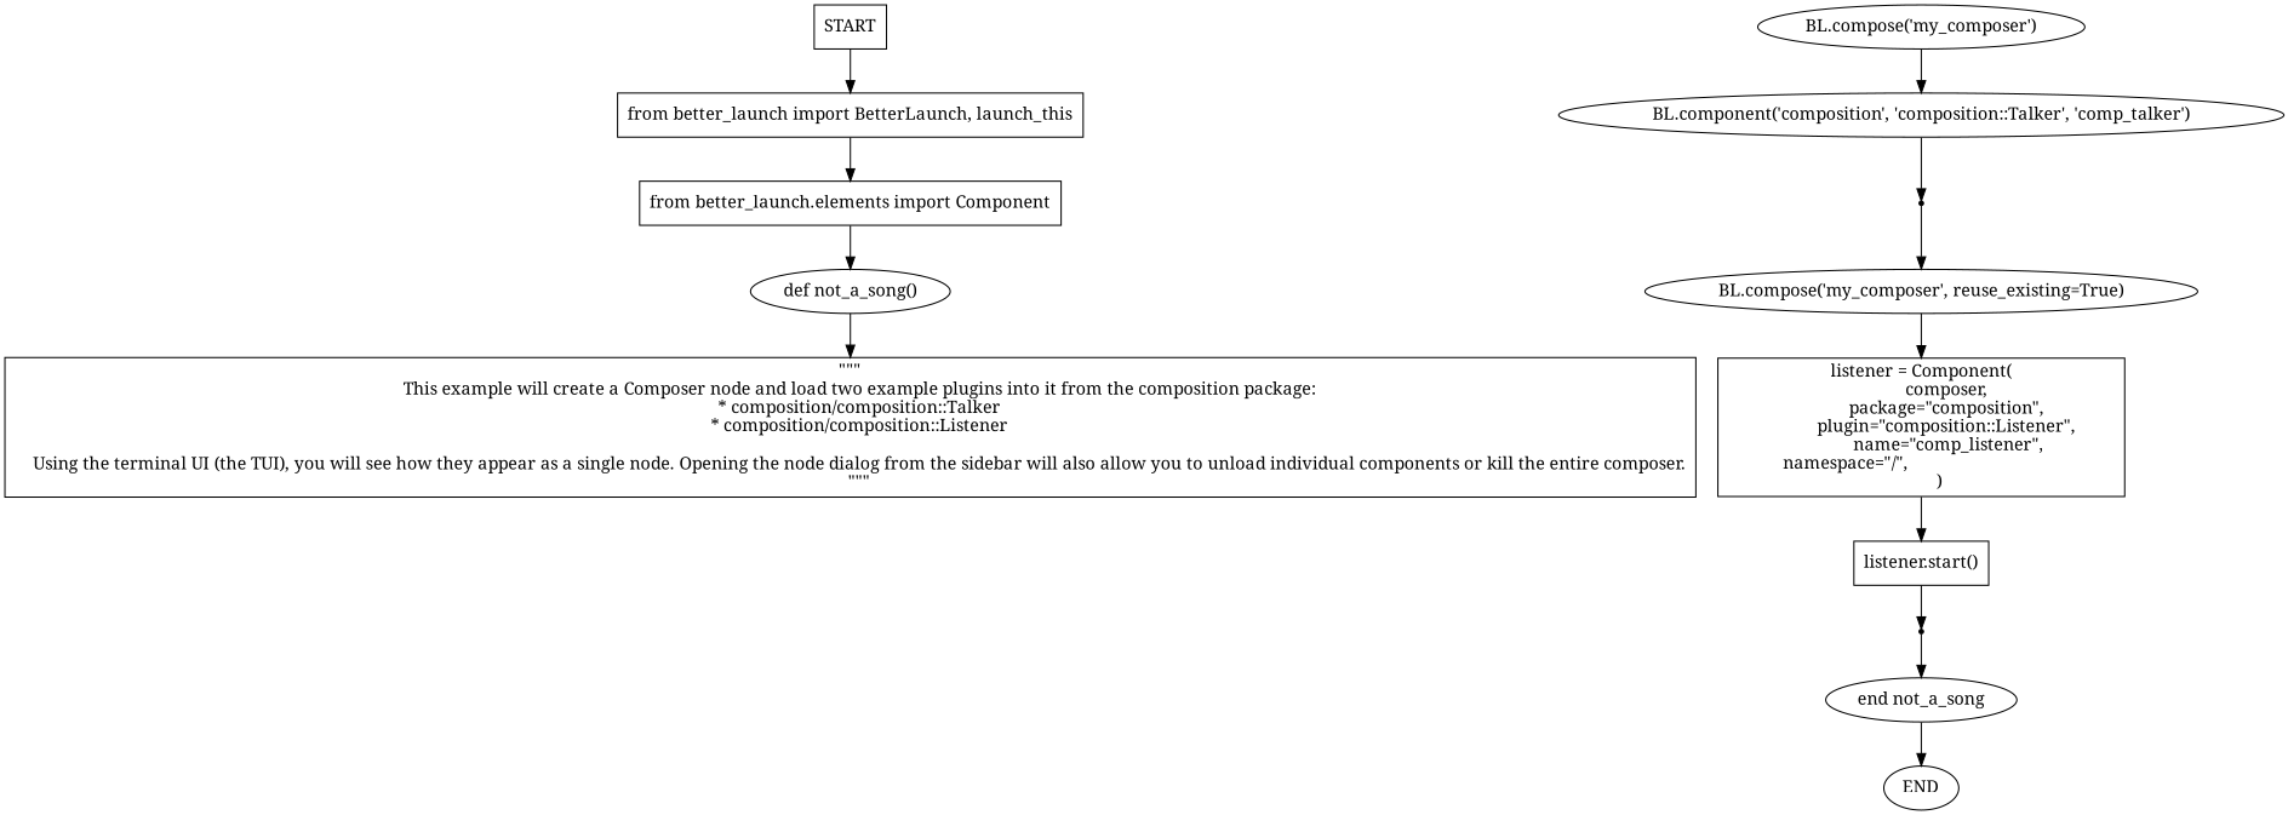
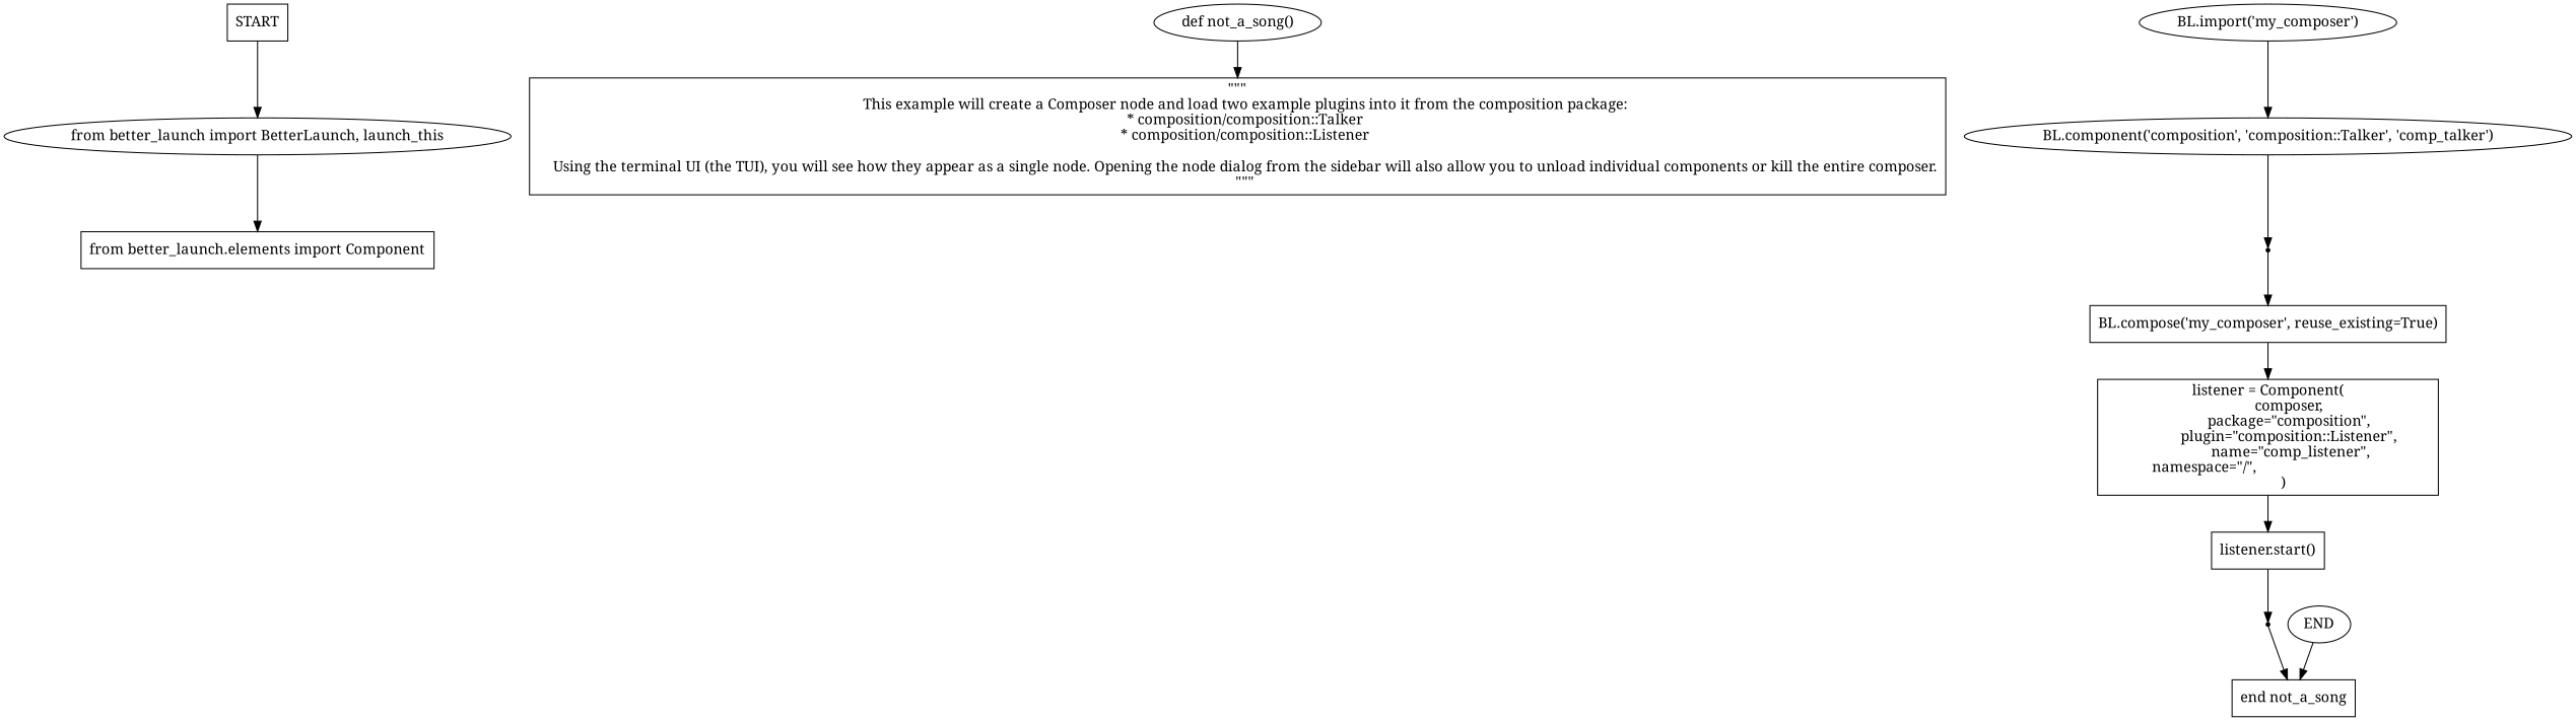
  digraph {
    fontname="Noto Serif"
    rankdir=TB
    node [fontname="Noto Serif" shape=box]
    edge [fontname="Noto Serif"]
    n1 [label=START]
-   n2 [label="from better_launch import BetterLaunch, launch_this"]
+   n2 [label="from better_launch import BetterLaunch, launch_this" shape=ellipse]
    n3 [label="from better_launch.elements import Component"]
    n4 [label="def not_a_song()" shape=oval]
    n5 [label="\"\"\"\n    This example will create a Composer node and load two example plugins into it from the composition package:\n    * composition/composition::Talker\n    * composition/composition::Listener\n\n    Using the terminal UI (the TUI), you will see how they appear as a single node. Opening the node dialog from the sidebar will also allow you to unload individual components or kill the entire composer.\n    \"\"\""]
-   n6 [label="BL.compose('my_composer')" shape=ellipse]
+   n6 [label="BL.import('my_composer')" shape=ellipse]
    n7 [label="BL.component('composition', 'composition::Talker', 'comp_talker')" shape=ellipse]
    n8 [label=with_end shape=point]
-   n9 [label="BL.compose('my_composer', reuse_existing=True)" shape=ellipse]
+   n9 [label="BL.compose('my_composer', reuse_existing=True)"]
    n10 [label="listener = Component(\n            composer, \n            package=\"composition\", \n            plugin=\"composition::Listener\", \n            name=\"comp_listener\",\n            namespace=\"/\",                                             \n        )"]
    n11 [label="listener.start()"]
    n12 [label=with_end shape=point]
-   n13 [label="end not_a_song" shape=oval]
+   n13 [label="end not_a_song"]
    n14 [label=END shape=oval]
    n1 -> n2
    n2 -> n3
-   n3 -> n4
    n4 -> n5
    n6 -> n7
    n7 -> n8
    n8 -> n9
    n9 -> n10
    n10 -> n11
    n11 -> n12
    n12 -> n13
-   n13 -> n14
+   n14 -> n13
  }
